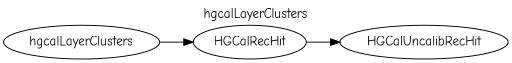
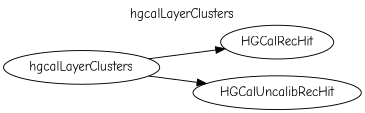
  digraph {
    fontname="Comic Neue"
    label=hgcalLayerClusters
    labelloc=top
    rankdir=LR
    node [color=black fontname="Comic Neue"]
    edge [fontname="Comic Neue"]
    n1 [label=hgcalLayerClusters]
    n2 [label=HGCalRecHit]
    n3 [label=HGCalUncalibRecHit]
    n1 -> n2
-   n2 -> n3
+   n1 -> n3
  }
